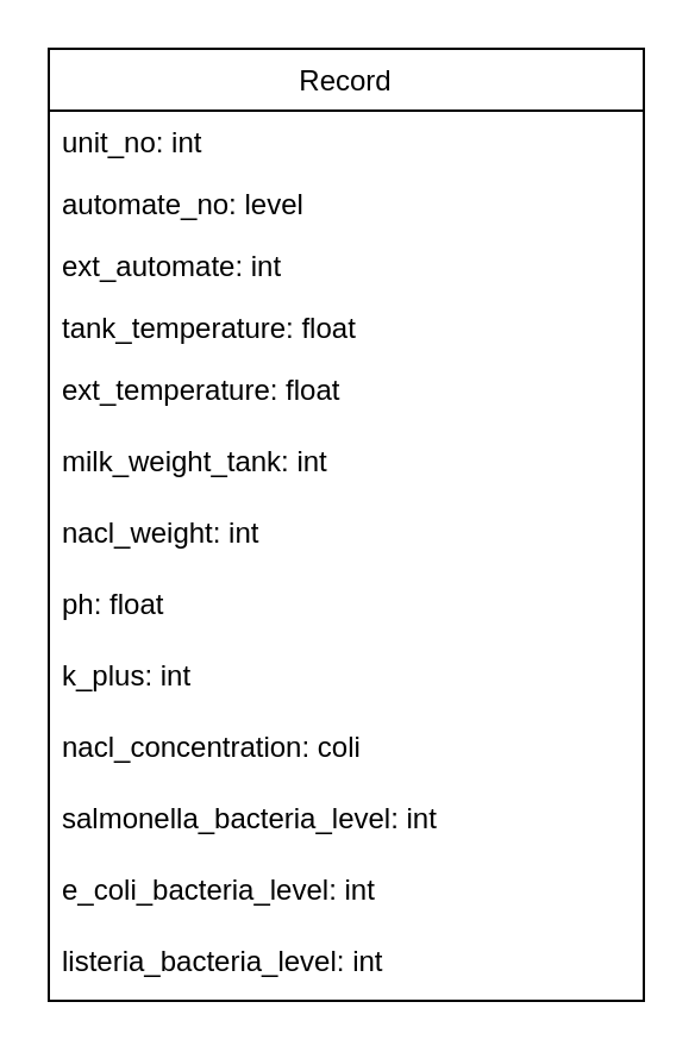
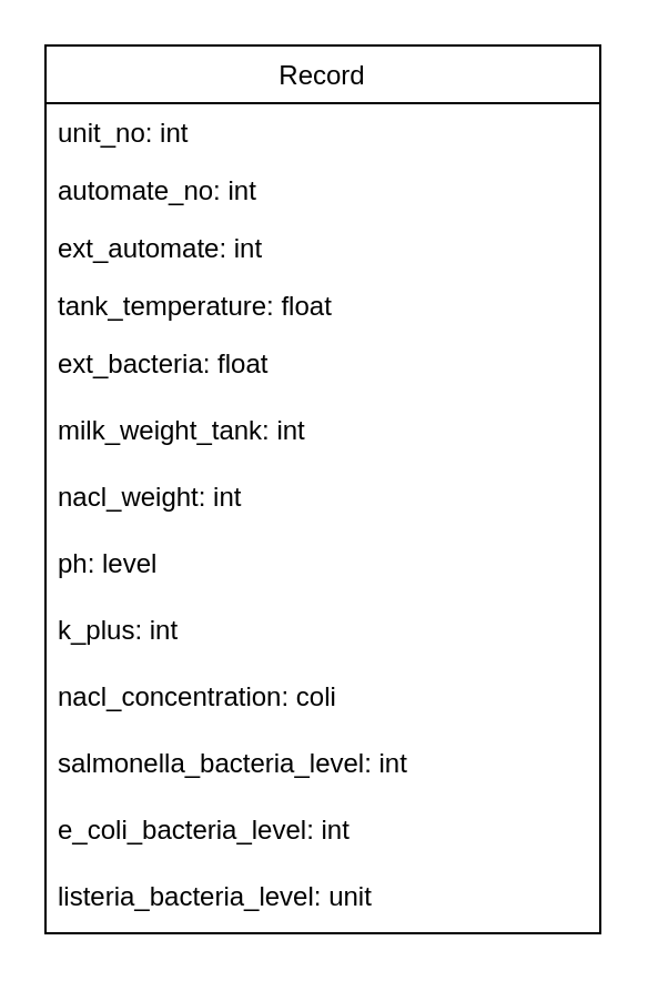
  <mxCell id="0" />
  <mxCell id="1" parent="0" />
  <mxCell id="2" value="Record" style="swimlane;fontStyle=0;childLayout=stackLayout;horizontal=1;startSize=26;fillColor=none;horizontalStack=0;resizeParent=1;resizeParentMax=0;resizeLast=0;collapsible=1;marginBottom=0;" vertex="1" parent="1"><mxGeometry x="20" y="20" width="250" height="400" as="geometry" /></mxCell>
  <mxCell id="3" value="unit_no: int" style="text;strokeColor=none;fillColor=none;align=left;verticalAlign=top;spacingLeft=4;spacingRight=4;overflow=hidden;rotatable=0;points=[[0,0.5],[1,0.5]];portConstraint=eastwest;" vertex="1" parent="2"><mxGeometry y="26" width="250" height="26" as="geometry" /></mxCell>
- <mxCell id="4" value="automate_no: level" style="text;strokeColor=none;fillColor=none;align=left;verticalAlign=top;spacingLeft=4;spacingRight=4;overflow=hidden;rotatable=0;points=[[0,0.5],[1,0.5]];portConstraint=eastwest;" vertex="1" parent="2"><mxGeometry y="52" width="250" height="26" as="geometry" /></mxCell>
+ <mxCell id="4" value="automate_no: int" style="text;strokeColor=none;fillColor=none;align=left;verticalAlign=top;spacingLeft=4;spacingRight=4;overflow=hidden;rotatable=0;points=[[0,0.5],[1,0.5]];portConstraint=eastwest;" vertex="1" parent="2"><mxGeometry y="52" width="250" height="26" as="geometry" /></mxCell>
  <mxCell id="5" value="ext_automate: int" style="text;strokeColor=none;fillColor=none;align=left;verticalAlign=top;spacingLeft=4;spacingRight=4;overflow=hidden;rotatable=0;points=[[0,0.5],[1,0.5]];portConstraint=eastwest;" vertex="1" parent="2"><mxGeometry y="78" width="250" height="26" as="geometry" /></mxCell>
  <mxCell id="6" value="tank_temperature: float" style="text;strokeColor=none;fillColor=none;align=left;verticalAlign=top;spacingLeft=4;spacingRight=4;overflow=hidden;rotatable=0;points=[[0,0.5],[1,0.5]];portConstraint=eastwest;" vertex="1" parent="2"><mxGeometry y="104" width="250" height="26" as="geometry" /></mxCell>
- <mxCell id="7" value="ext_temperature: float" style="text;strokeColor=none;fillColor=none;align=left;verticalAlign=top;spacingLeft=4;spacingRight=4;overflow=hidden;rotatable=0;points=[[0,0.5],[1,0.5]];portConstraint=eastwest;" vertex="1" parent="2"><mxGeometry y="130" width="250" height="30" as="geometry" /></mxCell>
+ <mxCell id="7" value="ext_bacteria: float" style="text;strokeColor=none;fillColor=none;align=left;verticalAlign=top;spacingLeft=4;spacingRight=4;overflow=hidden;rotatable=0;points=[[0,0.5],[1,0.5]];portConstraint=eastwest;" vertex="1" parent="2"><mxGeometry y="130" width="250" height="30" as="geometry" /></mxCell>
  <mxCell id="8" value="milk_weight_tank: int" style="text;strokeColor=none;fillColor=none;align=left;verticalAlign=top;spacingLeft=4;spacingRight=4;overflow=hidden;rotatable=0;points=[[0,0.5],[1,0.5]];portConstraint=eastwest;" vertex="1" parent="2"><mxGeometry y="160" width="250" height="30" as="geometry" /></mxCell>
  <mxCell id="9" value="nacl_weight: int" style="text;strokeColor=none;fillColor=none;align=left;verticalAlign=top;spacingLeft=4;spacingRight=4;overflow=hidden;rotatable=0;points=[[0,0.5],[1,0.5]];portConstraint=eastwest;" vertex="1" parent="2"><mxGeometry y="190" width="250" height="30" as="geometry" /></mxCell>
- <mxCell id="10" value="ph: float" style="text;strokeColor=none;fillColor=none;align=left;verticalAlign=top;spacingLeft=4;spacingRight=4;overflow=hidden;rotatable=0;points=[[0,0.5],[1,0.5]];portConstraint=eastwest;" vertex="1" parent="2"><mxGeometry y="220" width="250" height="30" as="geometry" /></mxCell>
+ <mxCell id="10" value="ph: level" style="text;strokeColor=none;fillColor=none;align=left;verticalAlign=top;spacingLeft=4;spacingRight=4;overflow=hidden;rotatable=0;points=[[0,0.5],[1,0.5]];portConstraint=eastwest;" vertex="1" parent="2"><mxGeometry y="220" width="250" height="30" as="geometry" /></mxCell>
  <mxCell id="11" value="k_plus: int" style="text;strokeColor=none;fillColor=none;align=left;verticalAlign=top;spacingLeft=4;spacingRight=4;overflow=hidden;rotatable=0;points=[[0,0.5],[1,0.5]];portConstraint=eastwest;" vertex="1" parent="2"><mxGeometry y="250" width="250" height="30" as="geometry" /></mxCell>
  <mxCell id="12" value="nacl_concentration: coli" style="text;strokeColor=none;fillColor=none;align=left;verticalAlign=top;spacingLeft=4;spacingRight=4;overflow=hidden;rotatable=0;points=[[0,0.5],[1,0.5]];portConstraint=eastwest;" vertex="1" parent="2"><mxGeometry y="280" width="250" height="30" as="geometry" /></mxCell>
  <mxCell id="13" value="salmonella_bacteria_level: int" style="text;strokeColor=none;fillColor=none;align=left;verticalAlign=top;spacingLeft=4;spacingRight=4;overflow=hidden;rotatable=0;points=[[0,0.5],[1,0.5]];portConstraint=eastwest;" vertex="1" parent="2"><mxGeometry y="310" width="250" height="30" as="geometry" /></mxCell>
  <mxCell id="14" value="e_coli_bacteria_level: int" style="text;strokeColor=none;fillColor=none;align=left;verticalAlign=top;spacingLeft=4;spacingRight=4;overflow=hidden;rotatable=0;points=[[0,0.5],[1,0.5]];portConstraint=eastwest;" vertex="1" parent="2"><mxGeometry y="340" width="250" height="30" as="geometry" /></mxCell>
- <mxCell id="15" value="listeria_bacteria_level: int" style="text;strokeColor=none;fillColor=none;align=left;verticalAlign=top;spacingLeft=4;spacingRight=4;overflow=hidden;rotatable=0;points=[[0,0.5],[1,0.5]];portConstraint=eastwest;" vertex="1" parent="2"><mxGeometry y="370" width="250" height="30" as="geometry" /></mxCell>
+ <mxCell id="15" value="listeria_bacteria_level: unit" style="text;strokeColor=none;fillColor=none;align=left;verticalAlign=top;spacingLeft=4;spacingRight=4;overflow=hidden;rotatable=0;points=[[0,0.5],[1,0.5]];portConstraint=eastwest;" vertex="1" parent="2"><mxGeometry y="370" width="250" height="30" as="geometry" /></mxCell>
